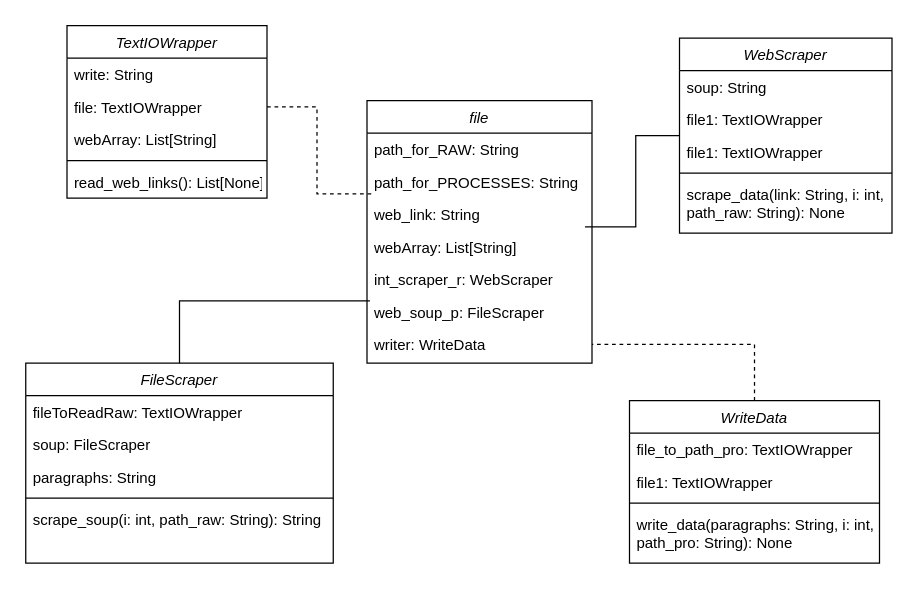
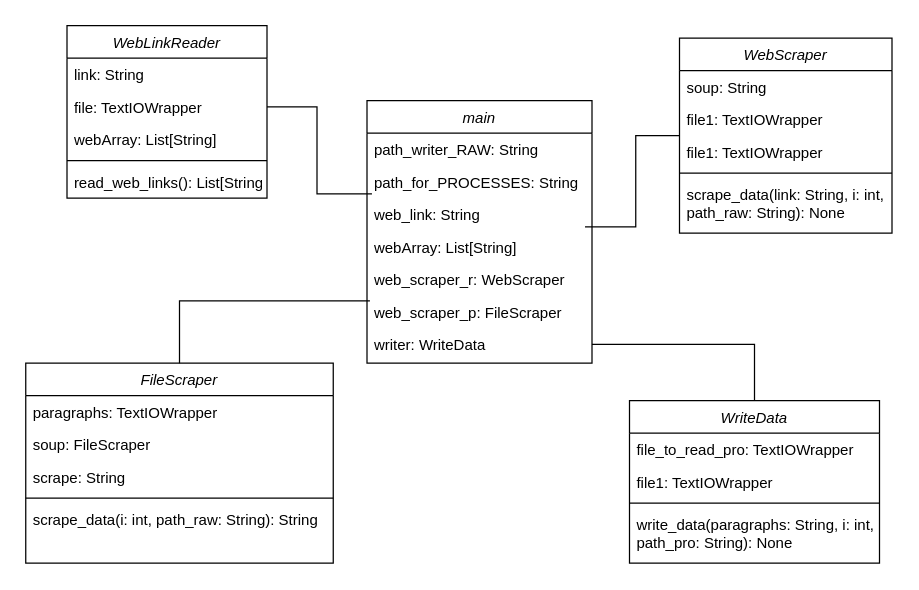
  <mxCell id="0" />
  <mxCell id="1" parent="0" />
- <mxCell id="2" value="file&#10;" style="swimlane;fontStyle=2;align=center;verticalAlign=top;childLayout=stackLayout;horizontal=1;startSize=26;horizontalStack=0;resizeParent=1;resizeLast=0;collapsible=1;marginBottom=0;rounded=0;shadow=0;strokeWidth=1;" vertex="1" parent="1"><mxGeometry x="293" y="80" width="180" height="210" as="geometry"><mxRectangle x="230" y="140" width="160" height="26" as="alternateBounds" /></mxGeometry></mxCell>
- <mxCell id="3" value="path_for_RAW: String" style="text;align=left;verticalAlign=top;spacingLeft=4;spacingRight=4;overflow=hidden;rotatable=0;points=[[0,0.5],[1,0.5]];portConstraint=eastwest;" vertex="1" parent="2"><mxGeometry y="26" width="180" height="26" as="geometry" /></mxCell>
+ <mxCell id="2" value="main&#10;" style="swimlane;fontStyle=2;align=center;verticalAlign=top;childLayout=stackLayout;horizontal=1;startSize=26;horizontalStack=0;resizeParent=1;resizeLast=0;collapsible=1;marginBottom=0;rounded=0;shadow=0;strokeWidth=1;" vertex="1" parent="1"><mxGeometry x="293" y="80" width="180" height="210" as="geometry"><mxRectangle x="230" y="140" width="160" height="26" as="alternateBounds" /></mxGeometry></mxCell>
+ <mxCell id="3" value="path_writer_RAW: String" style="text;align=left;verticalAlign=top;spacingLeft=4;spacingRight=4;overflow=hidden;rotatable=0;points=[[0,0.5],[1,0.5]];portConstraint=eastwest;" vertex="1" parent="2"><mxGeometry y="26" width="180" height="26" as="geometry" /></mxCell>
  <mxCell id="4" value="path_for_PROCESSES: String" style="text;align=left;verticalAlign=top;spacingLeft=4;spacingRight=4;overflow=hidden;rotatable=0;points=[[0,0.5],[1,0.5]];portConstraint=eastwest;rounded=0;shadow=0;html=0;" vertex="1" parent="2"><mxGeometry y="52" width="180" height="26" as="geometry" /></mxCell>
  <mxCell id="5" value="web_link: String" style="text;align=left;verticalAlign=top;spacingLeft=4;spacingRight=4;overflow=hidden;rotatable=0;points=[[0,0.5],[1,0.5]];portConstraint=eastwest;rounded=0;shadow=0;html=0;" vertex="1" parent="2"><mxGeometry y="78" width="180" height="26" as="geometry" /></mxCell>
  <mxCell id="6" value="webArray: List[String]" style="text;align=left;verticalAlign=top;spacingLeft=4;spacingRight=4;overflow=hidden;rotatable=0;points=[[0,0.5],[1,0.5]];portConstraint=eastwest;rounded=0;shadow=0;html=0;" vertex="1" parent="2"><mxGeometry y="104" width="180" height="26" as="geometry" /></mxCell>
- <mxCell id="7" value="int_scraper_r: WebScraper" style="text;align=left;verticalAlign=top;spacingLeft=4;spacingRight=4;overflow=hidden;rotatable=0;points=[[0,0.5],[1,0.5]];portConstraint=eastwest;rounded=0;shadow=0;html=0;" vertex="1" parent="2"><mxGeometry y="130" width="180" height="26" as="geometry" /></mxCell>
- <mxCell id="8" value="web_soup_p: FileScraper" style="text;align=left;verticalAlign=top;spacingLeft=4;spacingRight=4;overflow=hidden;rotatable=0;points=[[0,0.5],[1,0.5]];portConstraint=eastwest;rounded=0;shadow=0;html=0;" vertex="1" parent="2"><mxGeometry y="156" width="180" height="26" as="geometry" /></mxCell>
+ <mxCell id="7" value="web_scraper_r: WebScraper" style="text;align=left;verticalAlign=top;spacingLeft=4;spacingRight=4;overflow=hidden;rotatable=0;points=[[0,0.5],[1,0.5]];portConstraint=eastwest;rounded=0;shadow=0;html=0;" vertex="1" parent="2"><mxGeometry y="130" width="180" height="26" as="geometry" /></mxCell>
+ <mxCell id="8" value="web_scraper_p: FileScraper" style="text;align=left;verticalAlign=top;spacingLeft=4;spacingRight=4;overflow=hidden;rotatable=0;points=[[0,0.5],[1,0.5]];portConstraint=eastwest;rounded=0;shadow=0;html=0;" vertex="1" parent="2"><mxGeometry y="156" width="180" height="26" as="geometry" /></mxCell>
  <mxCell id="9" value="writer: WriteData" style="text;align=left;verticalAlign=top;spacingLeft=4;spacingRight=4;overflow=hidden;rotatable=0;points=[[0,0.5],[1,0.5]];portConstraint=eastwest;rounded=0;shadow=0;html=0;" vertex="1" parent="2"><mxGeometry y="182" width="180" height="26" as="geometry" /></mxCell>
- <mxCell id="10" style="edgeStyle=orthogonalEdgeStyle;rounded=0;orthogonalLoop=1;jettySize=auto;html=1;entryX=1;entryY=0.5;entryDx=0;entryDy=0;endArrow=none;endFill=0;dashed=1;" edge="1" parent="1" source="11" target="9"><mxGeometry relative="1" as="geometry" /></mxCell>
+ <mxCell id="10" style="edgeStyle=orthogonalEdgeStyle;rounded=0;orthogonalLoop=1;jettySize=auto;html=1;entryX=1;entryY=0.5;entryDx=0;entryDy=0;endArrow=none;endFill=0;" edge="1" parent="1" source="11" target="9"><mxGeometry relative="1" as="geometry" /></mxCell>
  <mxCell id="11" value="WriteData" style="swimlane;fontStyle=2;align=center;verticalAlign=top;childLayout=stackLayout;horizontal=1;startSize=26;horizontalStack=0;resizeParent=1;resizeLast=0;collapsible=1;marginBottom=0;rounded=0;shadow=0;strokeWidth=1;" vertex="1" parent="1"><mxGeometry x="503" y="320" width="200" height="130" as="geometry"><mxRectangle x="230" y="140" width="160" height="26" as="alternateBounds" /></mxGeometry></mxCell>
- <mxCell id="12" value="file_to_path_pro: TextIOWrapper" style="text;align=left;verticalAlign=top;spacingLeft=4;spacingRight=4;overflow=hidden;rotatable=0;points=[[0,0.5],[1,0.5]];portConstraint=eastwest;" vertex="1" parent="11"><mxGeometry y="26" width="200" height="26" as="geometry" /></mxCell>
+ <mxCell id="12" value="file_to_read_pro: TextIOWrapper" style="text;align=left;verticalAlign=top;spacingLeft=4;spacingRight=4;overflow=hidden;rotatable=0;points=[[0,0.5],[1,0.5]];portConstraint=eastwest;" vertex="1" parent="11"><mxGeometry y="26" width="200" height="26" as="geometry" /></mxCell>
  <mxCell id="13" value="file1: TextIOWrapper" style="text;align=left;verticalAlign=top;spacingLeft=4;spacingRight=4;overflow=hidden;rotatable=0;points=[[0,0.5],[1,0.5]];portConstraint=eastwest;rounded=0;shadow=0;html=0;" vertex="1" parent="11"><mxGeometry y="52" width="200" height="26" as="geometry" /></mxCell>
  <mxCell id="14" value="" style="line;html=1;strokeWidth=1;align=left;verticalAlign=middle;spacingTop=-1;spacingLeft=3;spacingRight=3;rotatable=0;labelPosition=right;points=[];portConstraint=eastwest;" vertex="1" parent="11"><mxGeometry y="78" width="200" height="8" as="geometry" /></mxCell>
  <mxCell id="15" value="write_data(paragraphs: String, i: int,&#10;path_pro: String): None" style="text;align=left;verticalAlign=top;spacingLeft=4;spacingRight=4;overflow=hidden;rotatable=0;points=[[0,0.5],[1,0.5]];portConstraint=eastwest;" vertex="1" parent="11"><mxGeometry y="86" width="200" height="44" as="geometry" /></mxCell>
- <mxCell id="16" value="TextIOWrapper&#10;" style="swimlane;fontStyle=2;align=center;verticalAlign=top;childLayout=stackLayout;horizontal=1;startSize=26;horizontalStack=0;resizeParent=1;resizeLast=0;collapsible=1;marginBottom=0;rounded=0;shadow=0;strokeWidth=1;" vertex="1" parent="1"><mxGeometry x="53" y="20" width="160" height="138" as="geometry"><mxRectangle x="230" y="140" width="160" height="26" as="alternateBounds" /></mxGeometry></mxCell>
- <mxCell id="17" value="write: String" style="text;align=left;verticalAlign=top;spacingLeft=4;spacingRight=4;overflow=hidden;rotatable=0;points=[[0,0.5],[1,0.5]];portConstraint=eastwest;" vertex="1" parent="16"><mxGeometry y="26" width="160" height="26" as="geometry" /></mxCell>
+ <mxCell id="16" value="WebLinkReader&#10;" style="swimlane;fontStyle=2;align=center;verticalAlign=top;childLayout=stackLayout;horizontal=1;startSize=26;horizontalStack=0;resizeParent=1;resizeLast=0;collapsible=1;marginBottom=0;rounded=0;shadow=0;strokeWidth=1;" vertex="1" parent="1"><mxGeometry x="53" y="20" width="160" height="138" as="geometry"><mxRectangle x="230" y="140" width="160" height="26" as="alternateBounds" /></mxGeometry></mxCell>
+ <mxCell id="17" value="link: String" style="text;align=left;verticalAlign=top;spacingLeft=4;spacingRight=4;overflow=hidden;rotatable=0;points=[[0,0.5],[1,0.5]];portConstraint=eastwest;" vertex="1" parent="16"><mxGeometry y="26" width="160" height="26" as="geometry" /></mxCell>
  <mxCell id="18" value="file: TextIOWrapper" style="text;align=left;verticalAlign=top;spacingLeft=4;spacingRight=4;overflow=hidden;rotatable=0;points=[[0,0.5],[1,0.5]];portConstraint=eastwest;rounded=0;shadow=0;html=0;" vertex="1" parent="16"><mxGeometry y="52" width="160" height="26" as="geometry" /></mxCell>
  <mxCell id="19" value="webArray: List[String]" style="text;align=left;verticalAlign=top;spacingLeft=4;spacingRight=4;overflow=hidden;rotatable=0;points=[[0,0.5],[1,0.5]];portConstraint=eastwest;rounded=0;shadow=0;html=0;" vertex="1" parent="16"><mxGeometry y="78" width="160" height="26" as="geometry" /></mxCell>
  <mxCell id="20" value="" style="line;html=1;strokeWidth=1;align=left;verticalAlign=middle;spacingTop=-1;spacingLeft=3;spacingRight=3;rotatable=0;labelPosition=right;points=[];portConstraint=eastwest;" vertex="1" parent="16"><mxGeometry y="104" width="160" height="8" as="geometry" /></mxCell>
- <mxCell id="21" value="read_web_links(): List[None]" style="text;align=left;verticalAlign=top;spacingLeft=4;spacingRight=4;overflow=hidden;rotatable=0;points=[[0,0.5],[1,0.5]];portConstraint=eastwest;" vertex="1" parent="16"><mxGeometry y="112" width="160" height="26" as="geometry" /></mxCell>
+ <mxCell id="21" value="read_web_links(): List[String]" style="text;align=left;verticalAlign=top;spacingLeft=4;spacingRight=4;overflow=hidden;rotatable=0;points=[[0,0.5],[1,0.5]];portConstraint=eastwest;" vertex="1" parent="16"><mxGeometry y="112" width="160" height="26" as="geometry" /></mxCell>
  <mxCell id="22" value="FileScraper" style="swimlane;fontStyle=2;align=center;verticalAlign=top;childLayout=stackLayout;horizontal=1;startSize=26;horizontalStack=0;resizeParent=1;resizeLast=0;collapsible=1;marginBottom=0;rounded=0;shadow=0;strokeWidth=1;" vertex="1" parent="1"><mxGeometry x="20" y="290" width="246" height="160" as="geometry"><mxRectangle x="230" y="140" width="160" height="26" as="alternateBounds" /></mxGeometry></mxCell>
- <mxCell id="23" value="fileToReadRaw: TextIOWrapper" style="text;align=left;verticalAlign=top;spacingLeft=4;spacingRight=4;overflow=hidden;rotatable=0;points=[[0,0.5],[1,0.5]];portConstraint=eastwest;" vertex="1" parent="22"><mxGeometry y="26" width="246" height="26" as="geometry" /></mxCell>
+ <mxCell id="23" value="paragraphs: TextIOWrapper" style="text;align=left;verticalAlign=top;spacingLeft=4;spacingRight=4;overflow=hidden;rotatable=0;points=[[0,0.5],[1,0.5]];portConstraint=eastwest;" vertex="1" parent="22"><mxGeometry y="26" width="246" height="26" as="geometry" /></mxCell>
  <mxCell id="24" value="soup: FileScraper" style="text;align=left;verticalAlign=top;spacingLeft=4;spacingRight=4;overflow=hidden;rotatable=0;points=[[0,0.5],[1,0.5]];portConstraint=eastwest;rounded=0;shadow=0;html=0;" vertex="1" parent="22"><mxGeometry y="52" width="246" height="26" as="geometry" /></mxCell>
- <mxCell id="25" value="paragraphs: String" style="text;align=left;verticalAlign=top;spacingLeft=4;spacingRight=4;overflow=hidden;rotatable=0;points=[[0,0.5],[1,0.5]];portConstraint=eastwest;rounded=0;shadow=0;html=0;" vertex="1" parent="22"><mxGeometry y="78" width="246" height="26" as="geometry" /></mxCell>
+ <mxCell id="25" value="scrape: String" style="text;align=left;verticalAlign=top;spacingLeft=4;spacingRight=4;overflow=hidden;rotatable=0;points=[[0,0.5],[1,0.5]];portConstraint=eastwest;rounded=0;shadow=0;html=0;" vertex="1" parent="22"><mxGeometry y="78" width="246" height="26" as="geometry" /></mxCell>
  <mxCell id="26" value="" style="line;html=1;strokeWidth=1;align=left;verticalAlign=middle;spacingTop=-1;spacingLeft=3;spacingRight=3;rotatable=0;labelPosition=right;points=[];portConstraint=eastwest;" vertex="1" parent="22"><mxGeometry y="104" width="246" height="8" as="geometry" /></mxCell>
- <mxCell id="27" value="scrape_soup(i: int, path_raw: String): String" style="text;align=left;verticalAlign=top;spacingLeft=4;spacingRight=4;overflow=hidden;rotatable=0;points=[[0,0.5],[1,0.5]];portConstraint=eastwest;" vertex="1" parent="22"><mxGeometry y="112" width="246" height="48" as="geometry" /></mxCell>
+ <mxCell id="27" value="scrape_data(i: int, path_raw: String): String" style="text;align=left;verticalAlign=top;spacingLeft=4;spacingRight=4;overflow=hidden;rotatable=0;points=[[0,0.5],[1,0.5]];portConstraint=eastwest;" vertex="1" parent="22"><mxGeometry y="112" width="246" height="48" as="geometry" /></mxCell>
  <mxCell id="28" value="WebScraper&#10;" style="swimlane;fontStyle=2;align=center;verticalAlign=top;childLayout=stackLayout;horizontal=1;startSize=26;horizontalStack=0;resizeParent=1;resizeLast=0;collapsible=1;marginBottom=0;rounded=0;shadow=0;strokeWidth=1;" vertex="1" parent="1"><mxGeometry x="543" y="30" width="170" height="156" as="geometry"><mxRectangle x="230" y="140" width="160" height="26" as="alternateBounds" /></mxGeometry></mxCell>
  <mxCell id="29" value="soup: String" style="text;align=left;verticalAlign=top;spacingLeft=4;spacingRight=4;overflow=hidden;rotatable=0;points=[[0,0.5],[1,0.5]];portConstraint=eastwest;" vertex="1" parent="28"><mxGeometry y="26" width="170" height="26" as="geometry" /></mxCell>
  <mxCell id="30" value="file1: TextIOWrapper" style="text;align=left;verticalAlign=top;spacingLeft=4;spacingRight=4;overflow=hidden;rotatable=0;points=[[0,0.5],[1,0.5]];portConstraint=eastwest;rounded=0;shadow=0;html=0;" vertex="1" parent="28"><mxGeometry y="52" width="170" height="26" as="geometry" /></mxCell>
  <mxCell id="31" value="file1: TextIOWrapper" style="text;align=left;verticalAlign=top;spacingLeft=4;spacingRight=4;overflow=hidden;rotatable=0;points=[[0,0.5],[1,0.5]];portConstraint=eastwest;rounded=0;shadow=0;html=0;" vertex="1" parent="28"><mxGeometry y="78" width="170" height="26" as="geometry" /></mxCell>
  <mxCell id="32" value="" style="line;html=1;strokeWidth=1;align=left;verticalAlign=middle;spacingTop=-1;spacingLeft=3;spacingRight=3;rotatable=0;labelPosition=right;points=[];portConstraint=eastwest;" vertex="1" parent="28"><mxGeometry y="104" width="170" height="8" as="geometry" /></mxCell>
  <mxCell id="33" value="scrape_data(link: String, i: int, &#10;path_raw: String): None" style="text;align=left;verticalAlign=top;spacingLeft=4;spacingRight=4;overflow=hidden;rotatable=0;points=[[0,0.5],[1,0.5]];portConstraint=eastwest;" vertex="1" parent="28"><mxGeometry y="112" width="170" height="44" as="geometry" /></mxCell>
- <mxCell id="34" style="edgeStyle=orthogonalEdgeStyle;rounded=0;orthogonalLoop=1;jettySize=auto;html=1;entryX=0.022;entryY=-0.131;entryDx=0;entryDy=0;entryPerimeter=0;endArrow=none;endFill=0;dashed=1;" edge="1" parent="1" source="18" target="5"><mxGeometry relative="1" as="geometry" /></mxCell>
+ <mxCell id="34" style="edgeStyle=orthogonalEdgeStyle;rounded=0;orthogonalLoop=1;jettySize=auto;html=1;entryX=0.022;entryY=-0.131;entryDx=0;entryDy=0;entryPerimeter=0;endArrow=none;endFill=0;" edge="1" parent="1" source="18" target="5"><mxGeometry relative="1" as="geometry" /></mxCell>
  <mxCell id="35" style="edgeStyle=orthogonalEdgeStyle;rounded=0;orthogonalLoop=1;jettySize=auto;html=1;entryX=0.013;entryY=0.162;entryDx=0;entryDy=0;entryPerimeter=0;endArrow=none;endFill=0;" edge="1" parent="1" source="22" target="8"><mxGeometry relative="1" as="geometry" /></mxCell>
  <mxCell id="36" style="edgeStyle=orthogonalEdgeStyle;rounded=0;orthogonalLoop=1;jettySize=auto;html=1;entryX=0.969;entryY=-0.115;entryDx=0;entryDy=0;entryPerimeter=0;endArrow=none;endFill=0;" edge="1" parent="1" source="28" target="6"><mxGeometry relative="1" as="geometry" /></mxCell>
